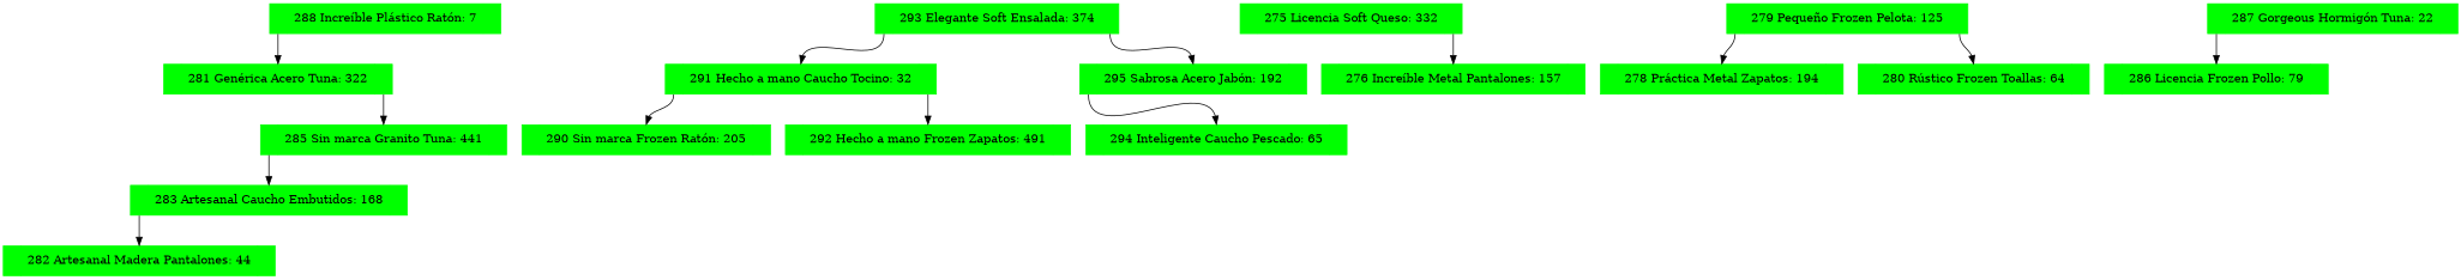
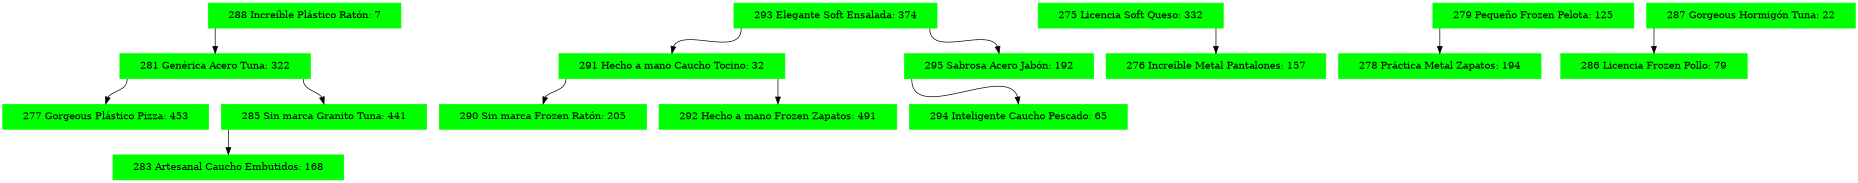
  digraph {
    node [color=green shape=record style=filled]
    edge [headport=f1 tailport=f0]
    n1 [label="<f0>|<f1>288  Increíble Plástico Ratón: 7|<f2>"]
    n2 [label="<f0>|<f1>281 Genérica Acero Tuna: 322|<f2>"]
+   n3 [label="<f0>|<f1>277 Gorgeous Plástico Pizza: 453|<f2>"]
    n4 [label="<f0>|<f1>285 Sin marca Granito Tuna: 441|<f2>"]
    n5 [label="<f0>|<f1>293 Elegante Soft Ensalada: 374|<f2>"]
    n6 [label="<f0>|<f1>291 Hecho a mano Caucho Tocino: 32|<f2>"]
    n7 [label="<f0>|<f1>295 Sabrosa Acero Jabón: 192|<f2>"]
    n8 [label="<f0>|<f1>283 Artesanal Caucho Embutidos: 168|<f2>"]
    n9 [label="<f0>|<f1>275 Licencia Soft Queso: 332|<f2>"]
    n10 [label="<f0>|<f1>276 Increíble Metal Pantalones: 157|<f2>"]
    n11 [label="<f0>|<f1>279 Pequeño Frozen Pelota: 125|<f2>"]
    n12 [label="<f0>|<f1>278 Práctica Metal Zapatos: 194|<f2>"]
-   n13 [label="<f0>|<f1>280 Rústico Frozen Toallas: 64|<f2>"]
-   n14 [label="<f0>|<f1>282 Artesanal Madera Pantalones: 44|<f2>"]
    n15 [label="<f0>|<f1>287 Gorgeous Hormigón Tuna: 22|<f2>"]
    n16 [label="<f0>|<f1>286 Licencia Frozen Pollo: 79|<f2>"]
    n17 [label="<f0>|<f1>290 Sin marca Frozen Ratón: 205|<f2>"]
    n18 [label="<f0>|<f1>292 Hecho a mano Frozen Zapatos: 491|<f2>"]
    n19 [label="<f0>|<f1>294 Inteligente Caucho Pescado: 65|<f2>"]
    n1 -> n2
+   n2 -> n3
    n2 -> n4 [tailport=f2]
    n4 -> n8
    n5 -> n6
    n5 -> n7 [tailport=f2]
    n6 -> n17
    n6 -> n18 [tailport=f2]
    n7 -> n19
-   n8 -> n14
    n9 -> n10 [tailport=f2]
    n11 -> n12
-   n11 -> n13 [tailport=f2]
    n15 -> n16
  }
